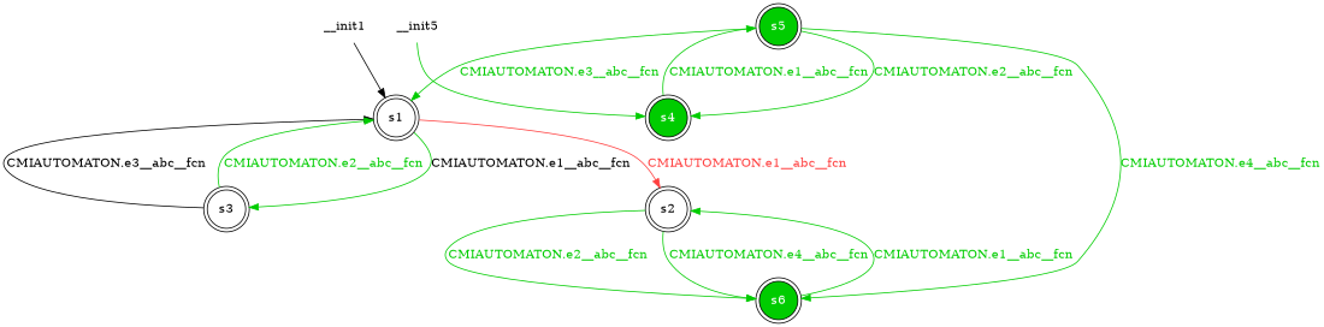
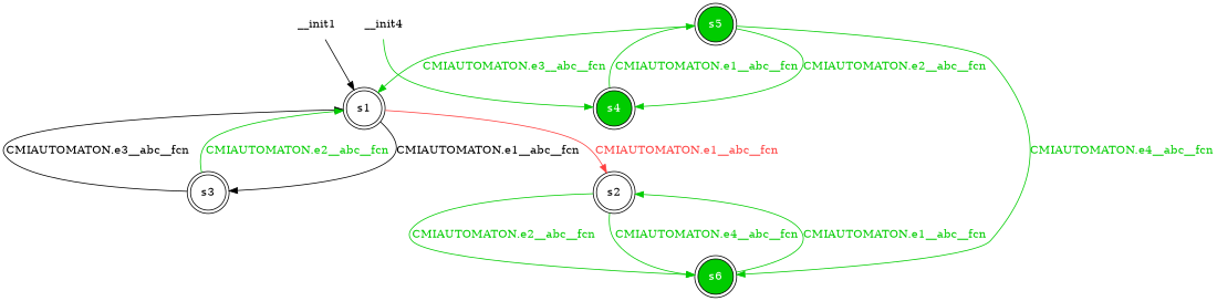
  digraph {
    node [shape=doublecircle]
    edge [color="#00cc00"]
    n1 [label=<s1>]
    n2 [label=<s2>]
    n3 [label=<s3>]
    n4 [fillcolor="#00cc00" fontcolor="#ffffff" label=<s6> style=filled]
    n5 [fillcolor="#00cc00" fontcolor="#ffffff" label=<s4> style=filled]
    n6 [fillcolor="#00cc00" fontcolor="#ffffff" label=<s5> style=filled]
    __init1 [shape=none]
-   __init4 [shape=none label=__init5]
+   __init4 [shape=none]
    n1 -> n2 [color="#ff4040" label=<<font color="#ff4040">CMIAUTOMATON.e1__abc__fcn</font>>]
-   n1 -> n3 [label=<<font color="#000000">CMIAUTOMATON.e1__abc__fcn</font>>]
+   n1 -> n3 [label=<<font color="#000000">CMIAUTOMATON.e1__abc__fcn</font>> color=""]
    n2 -> n4 [label=<<font color="#00cc00">CMIAUTOMATON.e2__abc__fcn</font>>]
    n2 -> n4 [label=<<font color="#00cc00">CMIAUTOMATON.e4__abc__fcn</font>>]
    n3 -> n1 [label=<<font color="#000000">CMIAUTOMATON.e3__abc__fcn</font>> color=""]
    n3 -> n1 [label=<<font color="#00cc00">CMIAUTOMATON.e2__abc__fcn</font>>]
    n4 -> n2 [label=<<font color="#00cc00">CMIAUTOMATON.e1__abc__fcn</font>>]
    n5 -> n6 [label=<<font color="#00cc00">CMIAUTOMATON.e1__abc__fcn</font>>]
    n6 -> n1 [label=<<font color="#00cc00">CMIAUTOMATON.e3__abc__fcn</font>>]
    n6 -> n4 [label=<<font color="#00cc00">CMIAUTOMATON.e4__abc__fcn</font>>]
    n6 -> n5 [label=<<font color="#00cc00">CMIAUTOMATON.e2__abc__fcn</font>>]
    __init1 -> n1 [color=black]
    __init4 -> n5
  }
